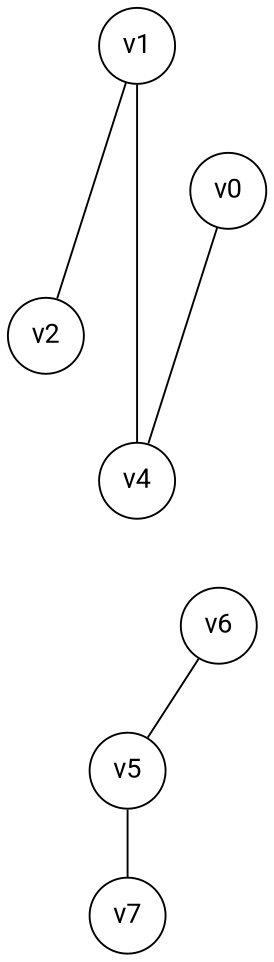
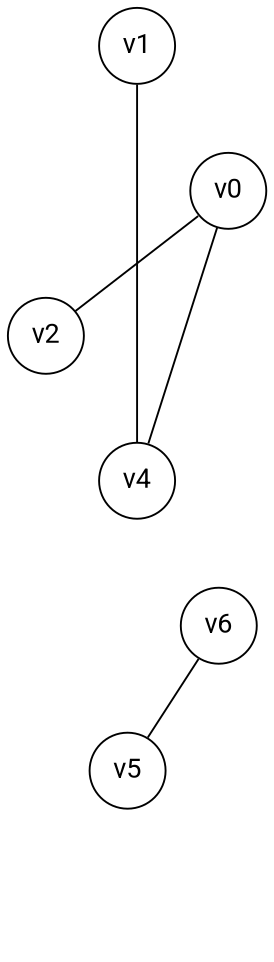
  digraph {
    fontname=Roboto
    node [fontname=Roboto shape=circle]
    edge [dir=none fontname=Roboto style=invis]
    v1
    v2
    n3 [label=v0]
    v4
    v5
    v6
-   v7
-   v1 -> v2 [style=""]
+   n3 -> v2 [style=""]
    v1 -> n3
    v1 -> v4 [style=""]
    v2 -> v4
    v2 -> v5
    n3 -> v4 [style=""]
    n3 -> v6
    v4 -> v5
    v4 -> v6
-   v5 -> v7 [style=""]
    v6 -> v5 [style=""]
  }
